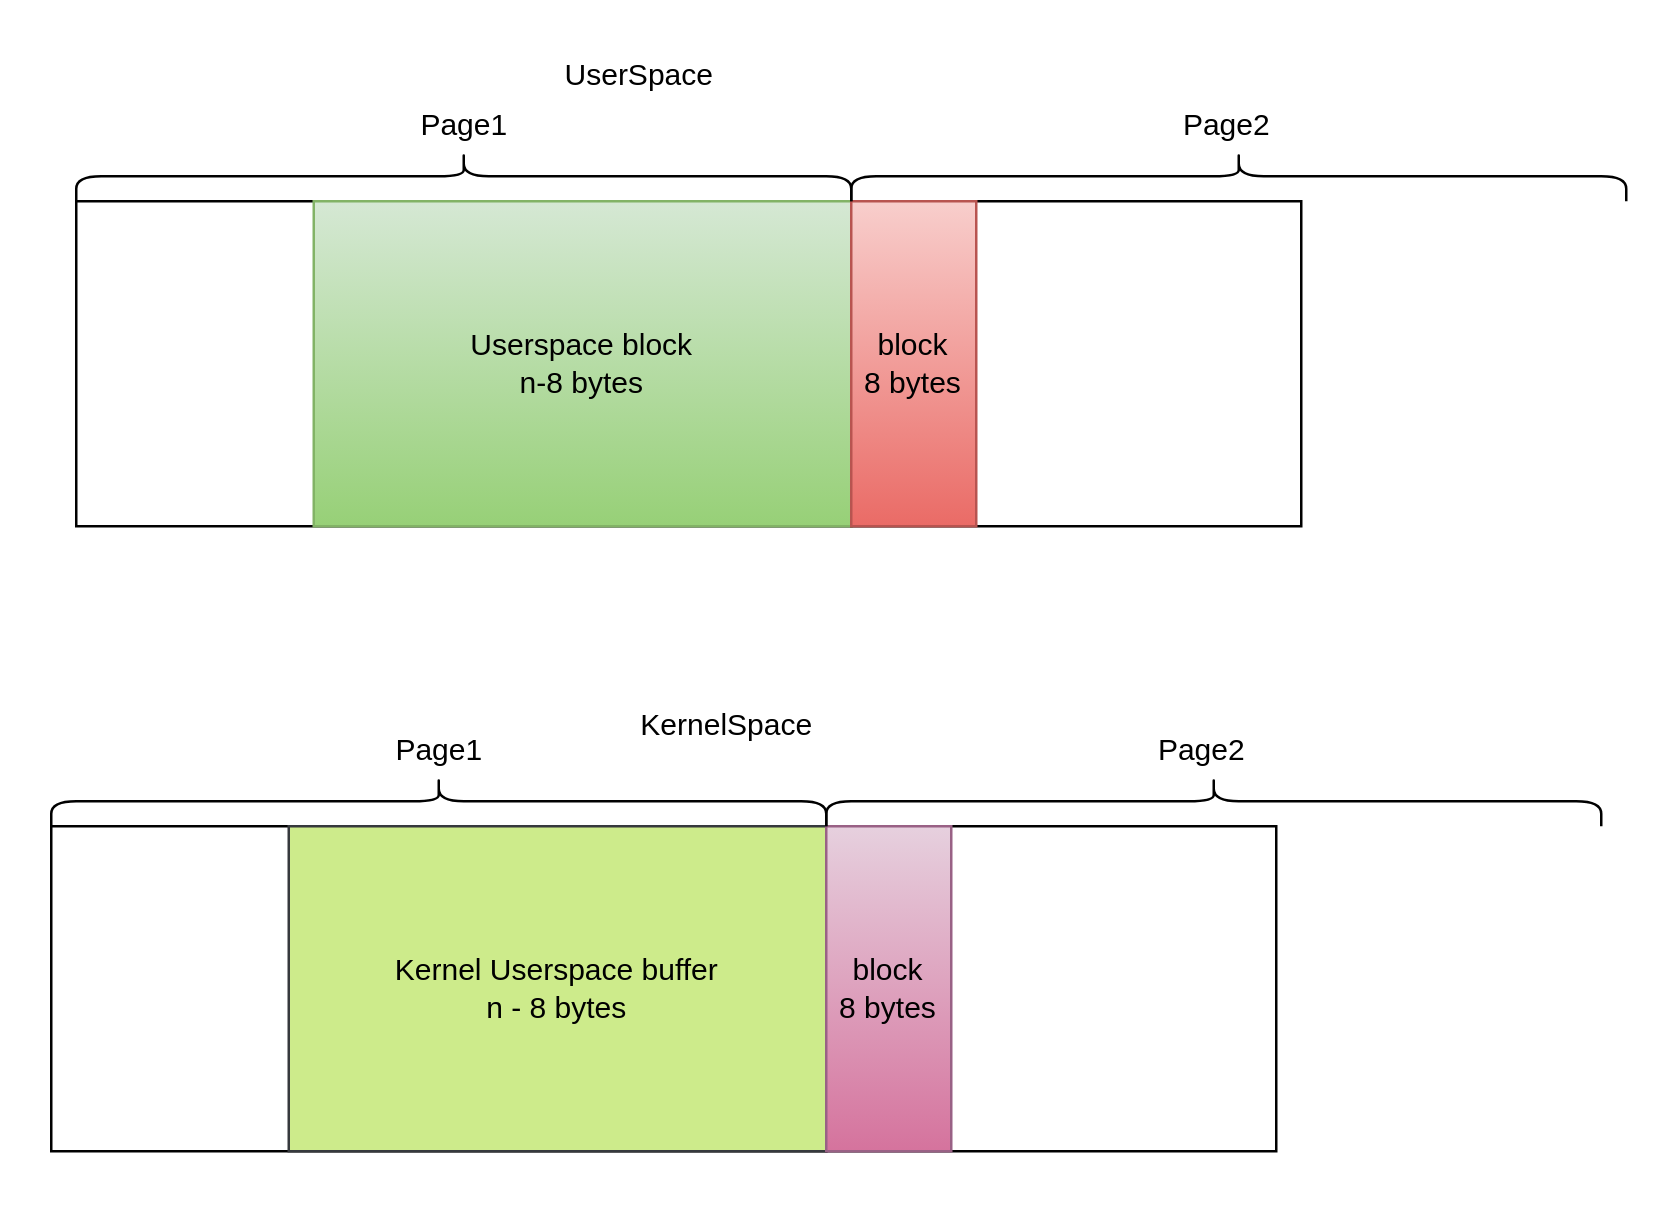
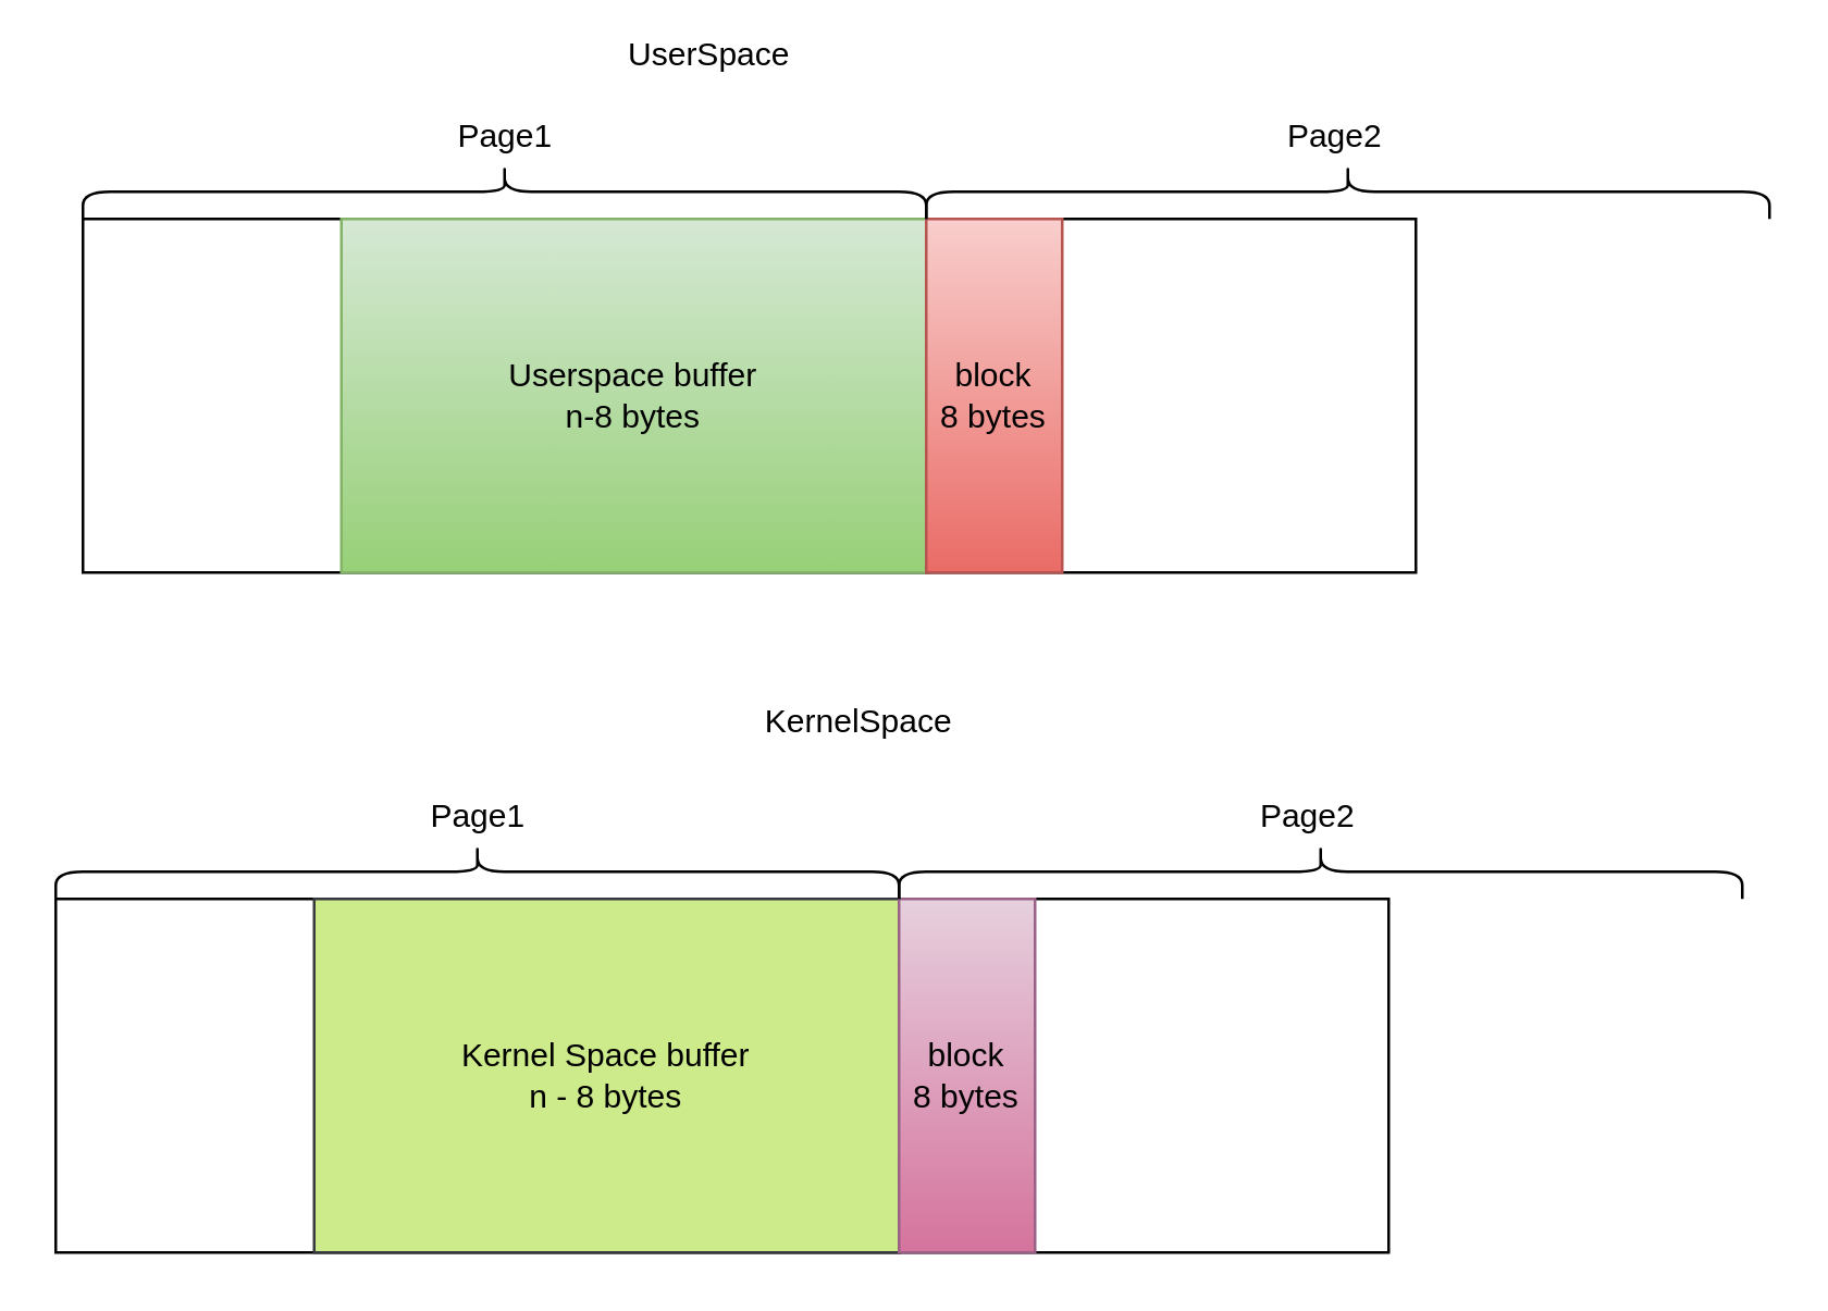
  <mxCell id="0" />
  <mxCell id="1" parent="0" />
  <mxCell id="2" value="" style="rounded=0;whiteSpace=wrap;html=1;" vertex="1" parent="1"><mxGeometry x="30" y="80" width="310" height="130" as="geometry" /></mxCell>
  <mxCell id="3" value="" style="rounded=0;whiteSpace=wrap;html=1;" vertex="1" parent="1"><mxGeometry x="340" y="80" width="180" height="130" as="geometry" /></mxCell>
- <mxCell id="4" value="Userspace block&lt;br&gt;n-8 bytes" style="rounded=0;whiteSpace=wrap;html=1;fillColor=#d5e8d4;strokeColor=#82b366;gradientColor=#97d077;" vertex="1" parent="1"><mxGeometry x="125" y="80" width="215" height="130" as="geometry" /></mxCell>
+ <mxCell id="4" value="Userspace buffer&lt;br&gt;n-8 bytes" style="rounded=0;whiteSpace=wrap;html=1;fillColor=#d5e8d4;strokeColor=#82b366;gradientColor=#97d077;" vertex="1" parent="1"><mxGeometry x="125" y="80" width="215" height="130" as="geometry" /></mxCell>
  <mxCell id="5" value="block&lt;br&gt;8 bytes" style="rounded=0;whiteSpace=wrap;html=1;fillColor=#f8cecc;gradientColor=#ea6b66;strokeColor=#b85450;" vertex="1" parent="1"><mxGeometry x="340" y="80" width="50" height="130" as="geometry" /></mxCell>
- <mxCell id="6" value="UserSpace" style="text;html=1;align=center;verticalAlign=middle;resizable=0;points=[];autosize=1;strokeColor=none;fillColor=none;" vertex="1" parent="1"><mxGeometry x="220" y="20" width="70" height="20" as="geometry" /></mxCell>
+ <mxCell id="6" value="UserSpace" style="text;html=1;align=center;verticalAlign=middle;resizable=0;points=[];autosize=1;strokeColor=none;fillColor=none;" vertex="1" parent="1"><mxGeometry x="225" y="10" width="70" height="20" as="geometry" /></mxCell>
  <mxCell id="7" value="" style="rounded=0;whiteSpace=wrap;html=1;" vertex="1" parent="1"><mxGeometry x="20" y="330" width="310" height="130" as="geometry" /></mxCell>
  <mxCell id="8" value="" style="rounded=0;whiteSpace=wrap;html=1;" vertex="1" parent="1"><mxGeometry x="330" y="330" width="180" height="130" as="geometry" /></mxCell>
- <mxCell id="9" value="Kernel Userspace buffer&lt;br&gt;n - 8 bytes" style="rounded=0;whiteSpace=wrap;html=1;fillColor=#cdeb8b;strokeColor=#36393d;" vertex="1" parent="1"><mxGeometry x="115" y="330" width="215" height="130" as="geometry" /></mxCell>
+ <mxCell id="9" value="Kernel Space buffer&lt;br&gt;n - 8 bytes" style="rounded=0;whiteSpace=wrap;html=1;fillColor=#cdeb8b;strokeColor=#36393d;" vertex="1" parent="1"><mxGeometry x="115" y="330" width="215" height="130" as="geometry" /></mxCell>
  <mxCell id="10" value="block&lt;br&gt;8 bytes" style="rounded=0;whiteSpace=wrap;html=1;fillColor=#e6d0de;gradientColor=#d5739d;strokeColor=#996185;" vertex="1" parent="1"><mxGeometry x="330" y="330" width="50" height="130" as="geometry" /></mxCell>
- <mxCell id="11" value="KernelSpace" style="text;html=1;align=center;verticalAlign=middle;resizable=0;points=[];autosize=1;strokeColor=none;fillColor=none;" vertex="1" parent="1"><mxGeometry x="250" y="280" width="80" height="20" as="geometry" /></mxCell>
+ <mxCell id="11" value="KernelSpace" style="text;html=1;align=center;verticalAlign=middle;resizable=0;points=[];autosize=1;strokeColor=none;fillColor=none;" vertex="1" parent="1"><mxGeometry x="275" y="255" width="80" height="20" as="geometry" /></mxCell>
  <mxCell id="12" value="Page1" style="text;html=1;align=center;verticalAlign=middle;resizable=0;points=[];autosize=1;strokeColor=none;fillColor=none;" vertex="1" parent="1"><mxGeometry x="160" y="40" width="50" height="20" as="geometry" /></mxCell>
  <mxCell id="13" value="" style="shape=curlyBracket;whiteSpace=wrap;html=1;rounded=1;direction=south;" vertex="1" parent="1"><mxGeometry x="30" y="60" width="310" height="20" as="geometry" /></mxCell>
  <mxCell id="14" value="" style="shape=curlyBracket;whiteSpace=wrap;html=1;rounded=1;direction=south;" vertex="1" parent="1"><mxGeometry x="340" y="60" width="310" height="20" as="geometry" /></mxCell>
  <mxCell id="15" value="Page2" style="text;html=1;align=center;verticalAlign=middle;resizable=0;points=[];autosize=1;strokeColor=none;fillColor=none;" vertex="1" parent="1"><mxGeometry x="465" y="40" width="50" height="20" as="geometry" /></mxCell>
  <mxCell id="16" value="" style="shape=curlyBracket;whiteSpace=wrap;html=1;rounded=1;direction=south;" vertex="1" parent="1"><mxGeometry x="20" y="310" width="310" height="20" as="geometry" /></mxCell>
  <mxCell id="17" value="Page1" style="text;html=1;align=center;verticalAlign=middle;resizable=0;points=[];autosize=1;strokeColor=none;fillColor=none;" vertex="1" parent="1"><mxGeometry x="150" y="290" width="50" height="20" as="geometry" /></mxCell>
  <mxCell id="18" value="" style="shape=curlyBracket;whiteSpace=wrap;html=1;rounded=1;direction=south;" vertex="1" parent="1"><mxGeometry x="330" y="310" width="310" height="20" as="geometry" /></mxCell>
  <mxCell id="19" value="Page2" style="text;html=1;align=center;verticalAlign=middle;resizable=0;points=[];autosize=1;strokeColor=none;fillColor=none;" vertex="1" parent="1"><mxGeometry x="455" y="290" width="50" height="20" as="geometry" /></mxCell>
